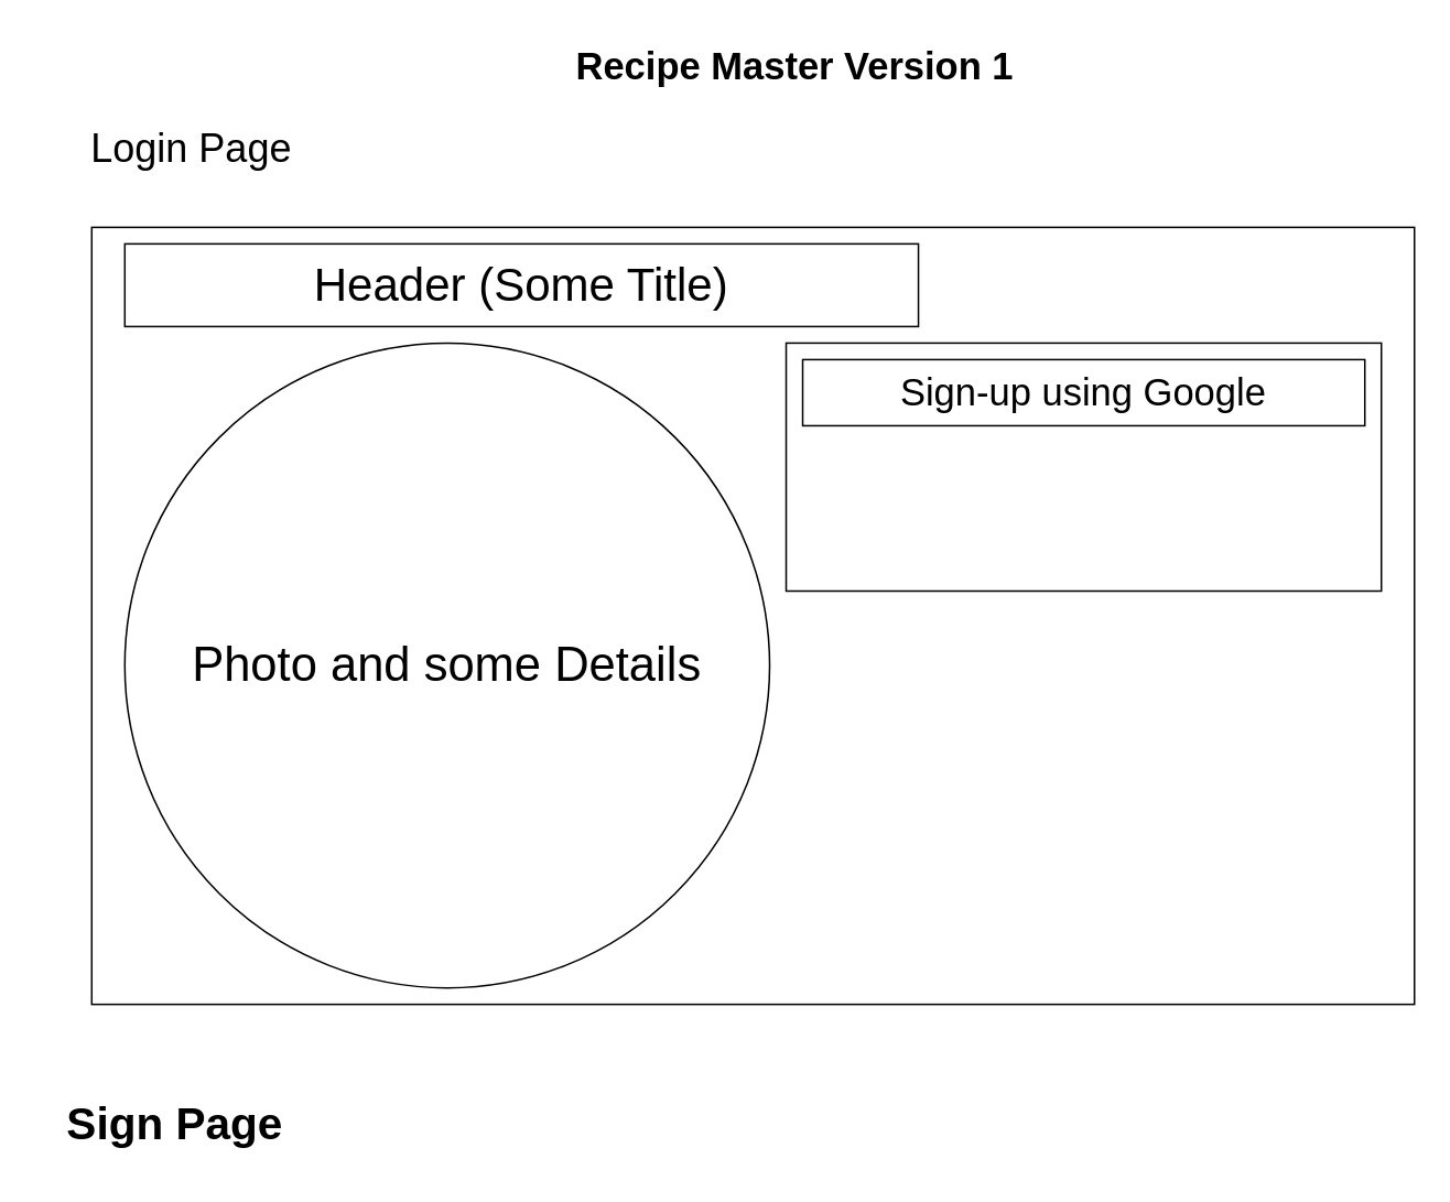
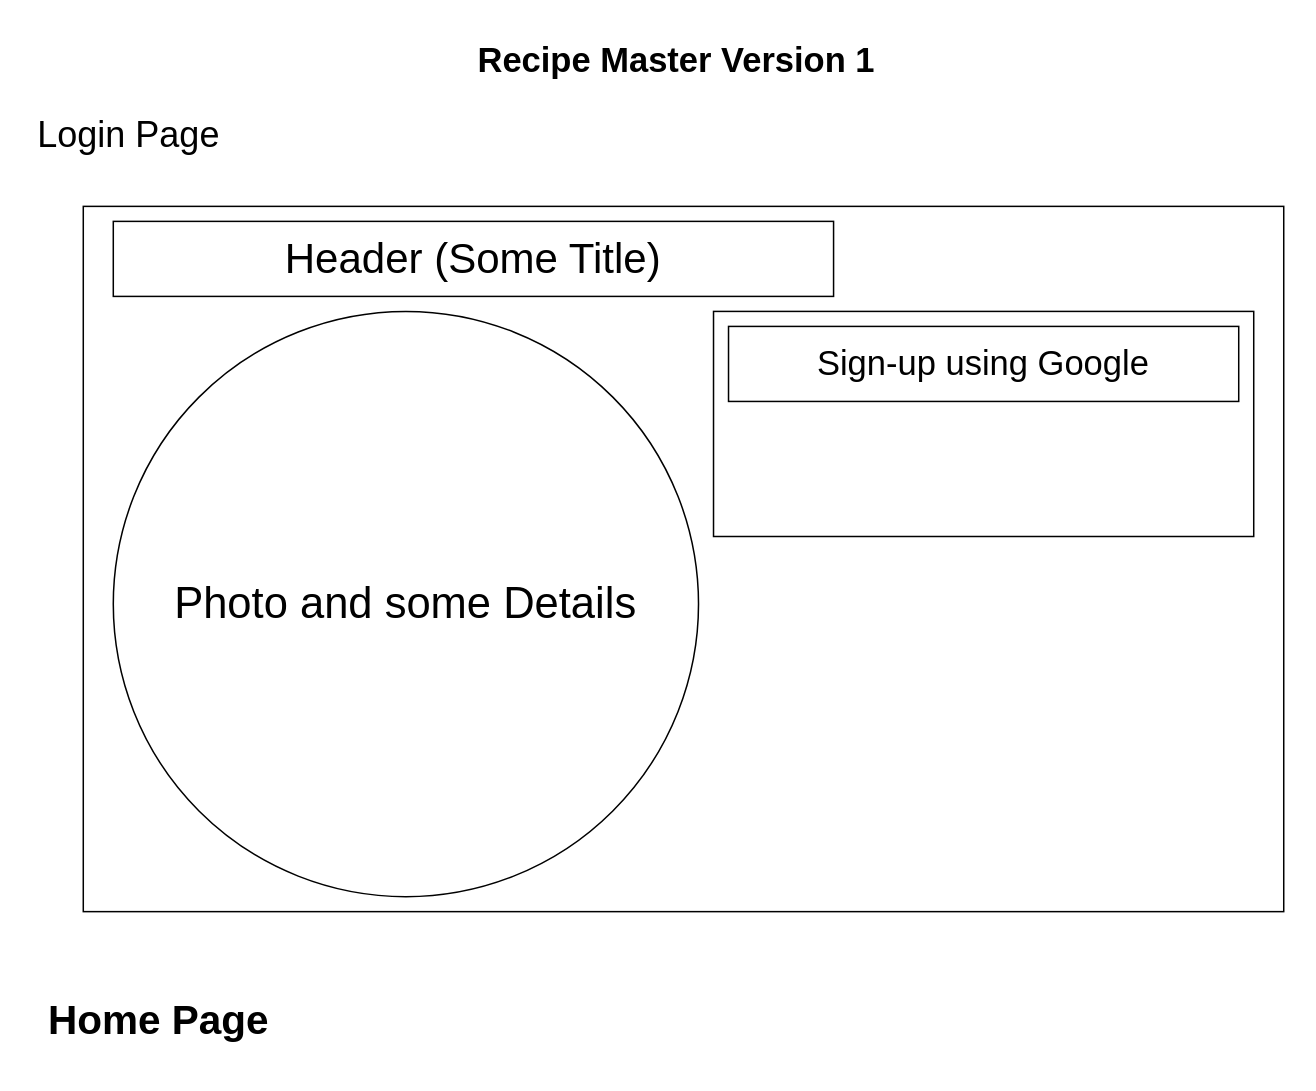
  <mxCell id="0" />
  <mxCell id="1" parent="0" />
- <mxCell id="2" value="&lt;font style=&quot;font-size: 24px;&quot;&gt;Login Page&lt;/font&gt;" style="text;html=1;align=center;verticalAlign=middle;resizable=0;points=[];autosize=1;strokeColor=none;fillColor=none;" parent="1" vertex="1"><mxGeometry x="45" y="70" width="140" height="40" as="geometry" /></mxCell>
+ <mxCell id="2" value="&lt;font style=&quot;font-size: 24px;&quot;&gt;Login Page&lt;/font&gt;" style="text;html=1;align=center;verticalAlign=middle;resizable=0;points=[];autosize=1;strokeColor=none;fillColor=none;" parent="1" vertex="1"><mxGeometry x="15" y="70" width="140" height="40" as="geometry" /></mxCell>
  <mxCell id="3" value="" style="rounded=0;whiteSpace=wrap;html=1;" parent="1" vertex="1"><mxGeometry y="137" width="800" height="470" as="geometry" x="55" /></mxCell>
  <mxCell id="4" value="&lt;font style=&quot;font-size: 28px;&quot;&gt;Header (Some Title)&lt;/font&gt;" style="rounded=0;whiteSpace=wrap;html=1;" parent="1" vertex="1"><mxGeometry x="75" y="147" width="480" height="50" as="geometry" /></mxCell>
  <mxCell id="5" value="&lt;font style=&quot;font-size: 29px;&quot;&gt;Photo and some Details&lt;/font&gt;" style="ellipse;whiteSpace=wrap;html=1;aspect=fixed;" parent="1" vertex="1"><mxGeometry x="75" y="207" width="390" height="390" as="geometry" /></mxCell>
  <mxCell id="6" value="" style="rounded=0;whiteSpace=wrap;html=1;" parent="1" vertex="1"><mxGeometry x="475" y="207" width="360" height="150" as="geometry" /></mxCell>
- <mxCell id="7" value="&lt;font style=&quot;font-size: 23px;&quot;&gt;Sign-up using Google&lt;/font&gt;" style="rounded=0;whiteSpace=wrap;html=1;" parent="1" vertex="1"><mxGeometry x="485" y="217" width="340" height="40" as="geometry" /></mxCell>
- <mxCell id="8" value="Recipe Master Version 1" style="text;html=1;align=center;verticalAlign=middle;resizable=0;points=[];autosize=1;strokeColor=none;fillColor=none;fontSize=23;fontStyle=1" parent="1" vertex="1"><mxGeometry x="335" y="20" width="290" height="40" as="geometry" /></mxCell>
- <mxCell id="9" value="&lt;font style=&quot;font-size: 27px;&quot;&gt;&lt;b&gt;Sign Page&lt;/b&gt;&lt;/font&gt;" style="text;html=1;align=center;verticalAlign=middle;resizable=0;points=[];autosize=1;strokeColor=none;fillColor=none;" parent="1" vertex="1"><mxGeometry x="20" y="655" width="170" height="50" as="geometry" /></mxCell>
+ <mxCell id="7" value="&lt;font style=&quot;font-size: 23px;&quot;&gt;Sign-up using Google&lt;/font&gt;" style="rounded=0;whiteSpace=wrap;html=1;" parent="1" vertex="1"><mxGeometry x="485" y="217" width="340" height="50" as="geometry" /></mxCell>
+ <mxCell id="8" value="Recipe Master Version 1" style="text;html=1;align=center;verticalAlign=middle;resizable=0;points=[];autosize=1;strokeColor=none;fillColor=none;fontSize=23;fontStyle=1" parent="1" vertex="1"><mxGeometry x="305" y="20" width="290" height="40" as="geometry" /></mxCell>
+ <mxCell id="9" value="&lt;font style=&quot;font-size: 27px;&quot;&gt;&lt;b&gt;Home Page&lt;/b&gt;&lt;/font&gt;" style="text;html=1;align=center;verticalAlign=middle;resizable=0;points=[];autosize=1;strokeColor=none;fillColor=none;" parent="1" vertex="1"><mxGeometry x="20" y="655" width="170" height="50" as="geometry" /></mxCell>
